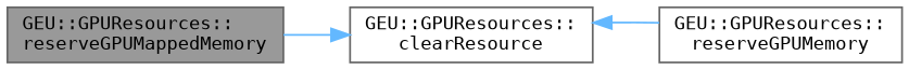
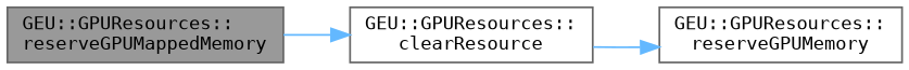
  digraph {
    fontname="DejaVu Sans Mono"
    rankdir=LR
    node [color=grey40 fillcolor=white fontname="DejaVu Sans Mono" fontsize=10 shape=box style=filled]
    edge [color=steelblue1 fontname="DejaVu Sans Mono" fontsize=10 labelfontname=Helvetica labelfontsize=10 style=solid]
    n1 [color=gray40 fillcolor=grey60 fontcolor=black height=0.2 label="GEU::GPUResources::\lreserveGPUMappedMemory" width=0.4]
    n2 [height=0.2 label="GEU::GPUResources::\lclearResource" width=0.4]
    n3 [height=0.2 label="GEU::GPUResources::\lreserveGPUMemory" width=0.4]
    n1 -> n2
-   n3 -> n2
+   n2 -> n3
  }
